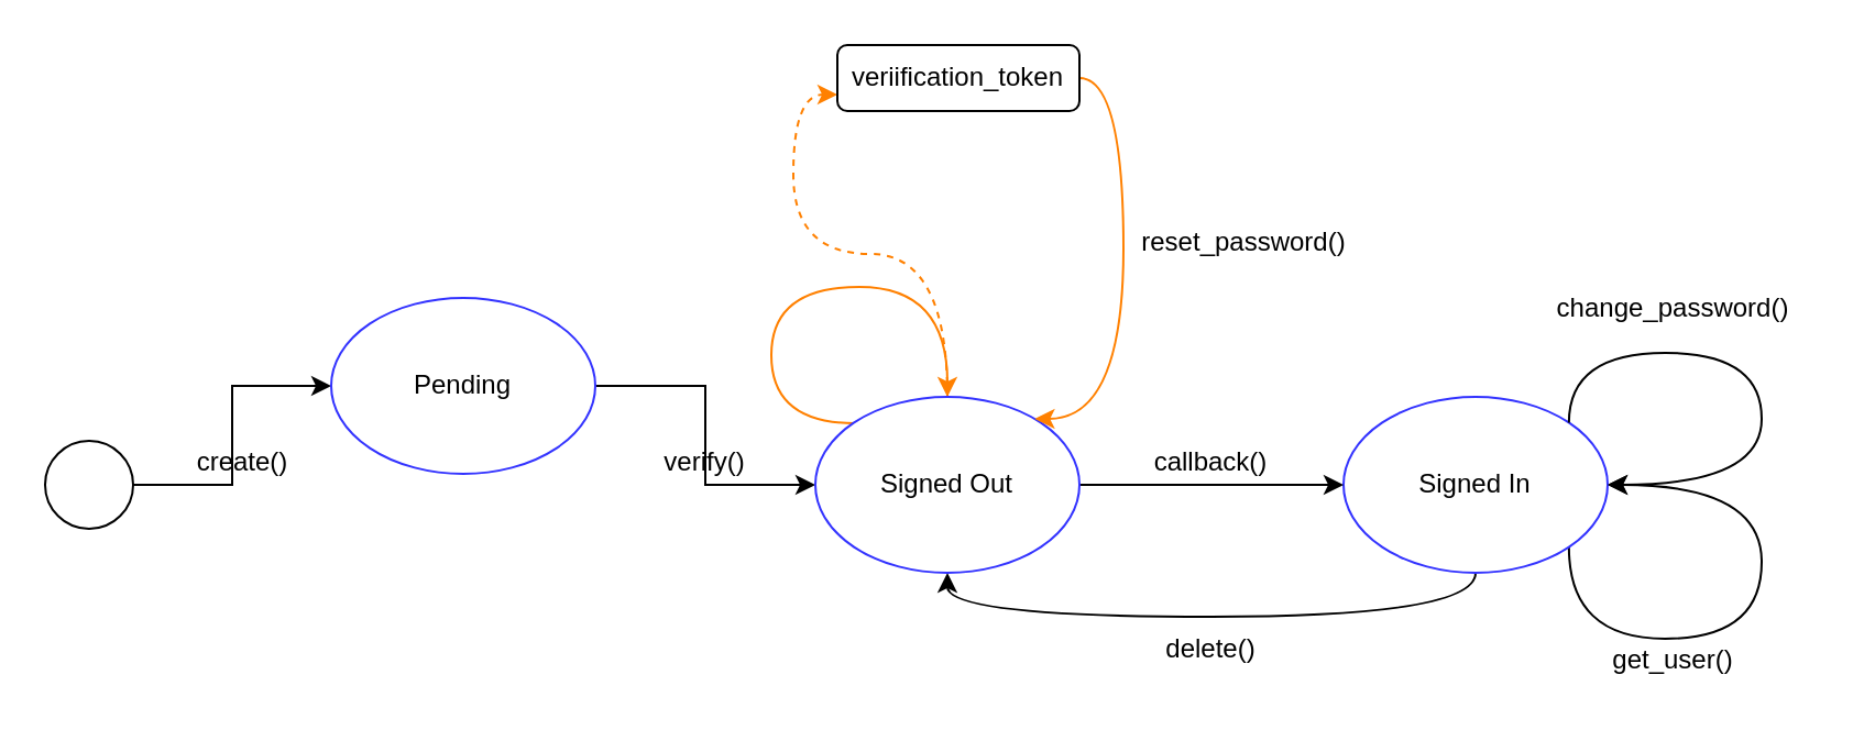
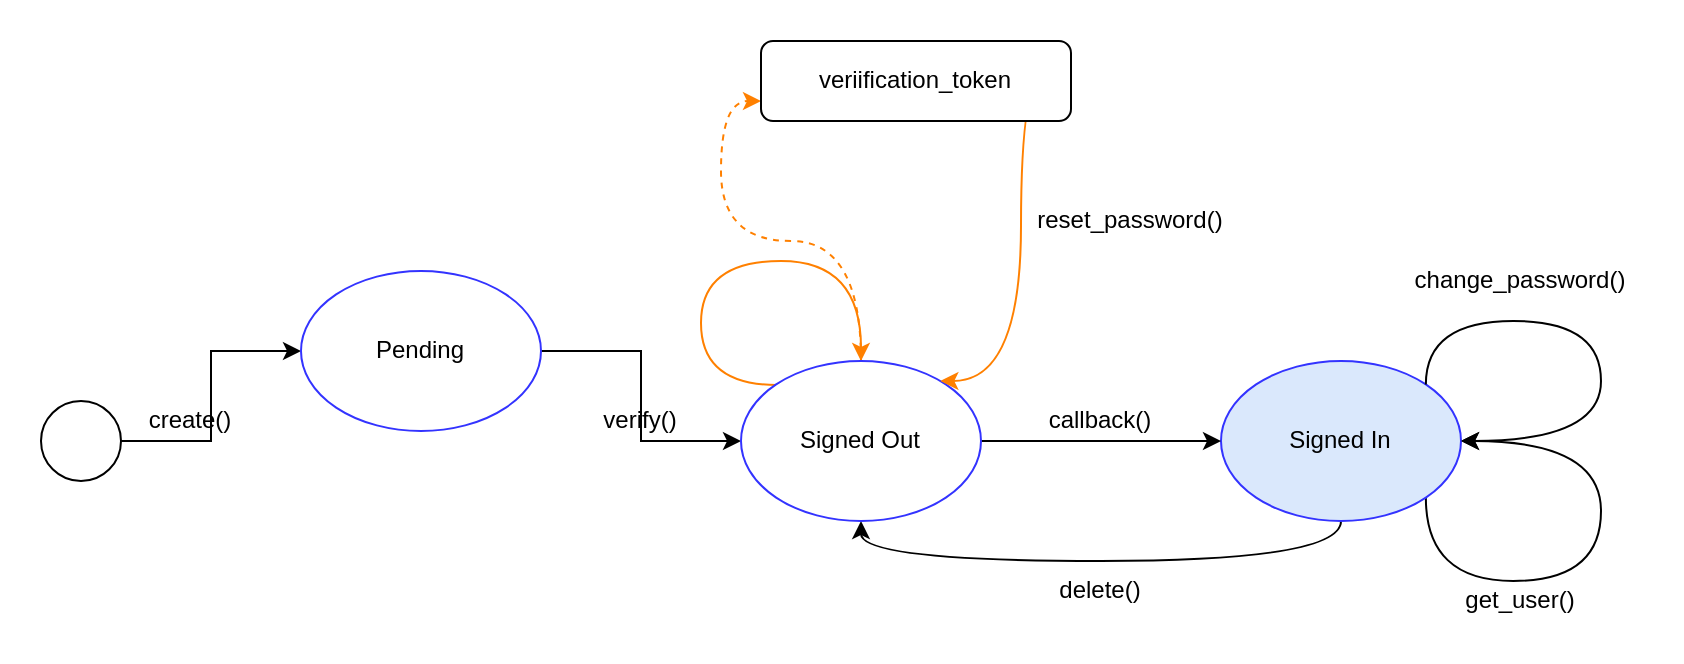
  <mxCell id="0" />
  <mxCell id="1" parent="0" />
  <mxCell id="2" value="&lt;br&gt;" style="edgeStyle=orthogonalEdgeStyle;rounded=0;orthogonalLoop=1;jettySize=auto;html=1;exitX=1;exitY=0.5;exitDx=0;exitDy=0;entryX=0;entryY=0.5;entryDx=0;entryDy=0;" edge="1" parent="1" source="3" target="5"><mxGeometry relative="1" as="geometry" /></mxCell>
  <mxCell id="3" value="" style="ellipse;whiteSpace=wrap;html=1;aspect=fixed;" vertex="1" parent="1"><mxGeometry x="20" y="200" width="40" height="40" as="geometry" /></mxCell>
  <mxCell id="4" style="edgeStyle=orthogonalEdgeStyle;rounded=0;orthogonalLoop=1;jettySize=auto;html=1;entryX=0;entryY=0.5;entryDx=0;entryDy=0;" edge="1" parent="1" source="5" target="12"><mxGeometry relative="1" as="geometry" /></mxCell>
  <mxCell id="5" value="Pending" style="ellipse;whiteSpace=wrap;html=1;strokeColor=#3333FF;" vertex="1" parent="1"><mxGeometry x="150" y="135" width="120" height="80" as="geometry" /></mxCell>
  <mxCell id="6" style="edgeStyle=orthogonalEdgeStyle;orthogonalLoop=1;jettySize=auto;html=1;entryX=0.5;entryY=1;entryDx=0;entryDy=0;exitX=0.5;exitY=1;exitDx=0;exitDy=0;curved=1;" edge="1" parent="1" source="8" target="12"><mxGeometry relative="1" as="geometry" /></mxCell>
  <mxCell id="7" style="edgeStyle=orthogonalEdgeStyle;orthogonalLoop=1;jettySize=auto;html=1;exitX=1;exitY=1;exitDx=0;exitDy=0;curved=1;" edge="1" parent="1" source="8"><mxGeometry relative="1" as="geometry"><mxPoint x="730" y="220" as="targetPoint" /><Array as="points"><mxPoint x="712" y="290" /><mxPoint x="800" y="290" /><mxPoint x="800" y="220" /></Array></mxGeometry></mxCell>
- <mxCell id="8" value="Signed In" style="ellipse;whiteSpace=wrap;html=1;strokeColor=#3333FF;" vertex="1" parent="1"><mxGeometry x="610" y="180" width="120" height="80" as="geometry" /></mxCell>
+ <mxCell id="8" value="Signed In" style="ellipse;whiteSpace=wrap;html=1;strokeColor=#3333FF;fillColor=#dae8fc;" vertex="1" parent="1"><mxGeometry x="610" y="180" width="120" height="80" as="geometry" /></mxCell>
  <mxCell id="9" style="edgeStyle=orthogonalEdgeStyle;rounded=0;orthogonalLoop=1;jettySize=auto;html=1;exitX=1;exitY=0.5;exitDx=0;exitDy=0;" edge="1" parent="1" source="12" target="8"><mxGeometry relative="1" as="geometry" /></mxCell>
  <mxCell id="10" style="edgeStyle=orthogonalEdgeStyle;orthogonalLoop=1;jettySize=auto;html=1;entryX=0.5;entryY=0;entryDx=0;entryDy=0;curved=1;strokeColor=#FF8000;" edge="1" parent="1" target="12"><mxGeometry relative="1" as="geometry"><mxPoint x="388" y="192" as="sourcePoint" /><Array as="points"><mxPoint x="350" y="192" /><mxPoint x="350" y="130" /><mxPoint x="430" y="130" /></Array></mxGeometry></mxCell>
  <mxCell id="11" style="edgeStyle=orthogonalEdgeStyle;curved=1;orthogonalLoop=1;jettySize=auto;html=1;entryX=0;entryY=0.75;entryDx=0;entryDy=0;strokeColor=#FF8000;dashed=1;" edge="1" parent="1" source="12" target="20"><mxGeometry relative="1" as="geometry" /></mxCell>
  <mxCell id="12" value="Signed Out" style="ellipse;whiteSpace=wrap;html=1;strokeColor=#3333FF;" vertex="1" parent="1"><mxGeometry x="370" y="180" width="120" height="80" as="geometry" /></mxCell>
- <mxCell id="13" value="create()" style="text;html=1;strokeColor=none;fillColor=none;align=center;verticalAlign=middle;whiteSpace=wrap;rounded=0;" vertex="1" parent="1"><mxGeometry x="90" y="200" width="40" height="20" as="geometry" /></mxCell>
+ <mxCell id="13" value="create()" style="text;html=1;strokeColor=none;fillColor=none;align=center;verticalAlign=middle;whiteSpace=wrap;rounded=0;" vertex="1" parent="1"><mxGeometry x="75" y="200" width="40" height="20" as="geometry" /></mxCell>
  <mxCell id="14" value="verify()" style="text;html=1;strokeColor=none;fillColor=none;align=center;verticalAlign=middle;whiteSpace=wrap;rounded=0;" vertex="1" parent="1"><mxGeometry x="300" y="200" width="40" height="20" as="geometry" /></mxCell>
  <mxCell id="15" value="callback()" style="text;html=1;strokeColor=none;fillColor=none;align=center;verticalAlign=middle;whiteSpace=wrap;rounded=0;" vertex="1" parent="1"><mxGeometry x="530" y="200" width="40" height="20" as="geometry" /></mxCell>
  <mxCell id="16" value="delete()" style="text;html=1;strokeColor=none;fillColor=none;align=center;verticalAlign=middle;whiteSpace=wrap;rounded=0;" vertex="1" parent="1"><mxGeometry x="530" y="285" width="40" height="20" as="geometry" /></mxCell>
  <mxCell id="17" style="edgeStyle=orthogonalEdgeStyle;orthogonalLoop=1;jettySize=auto;html=1;exitX=1;exitY=0;exitDx=0;exitDy=0;entryX=1;entryY=0.5;entryDx=0;entryDy=0;curved=1;" edge="1" parent="1" source="8" target="8"><mxGeometry relative="1" as="geometry"><mxPoint x="750" y="340" as="targetPoint" /><Array as="points"><mxPoint x="712" y="160" /><mxPoint x="800" y="160" /><mxPoint x="800" y="220" /></Array></mxGeometry></mxCell>
  <mxCell id="18" value="change_password()" style="text;html=1;strokeColor=none;fillColor=none;align=center;verticalAlign=middle;whiteSpace=wrap;rounded=0;" vertex="1" parent="1"><mxGeometry x="700" y="130" width="120" height="20" as="geometry" /></mxCell>
  <mxCell id="19" style="edgeStyle=orthogonalEdgeStyle;orthogonalLoop=1;jettySize=auto;html=1;exitX=1;exitY=0.5;exitDx=0;exitDy=0;curved=1;strokeColor=#FF8000;" edge="1" parent="1" source="20" target="12"><mxGeometry relative="1" as="geometry"><Array as="points"><mxPoint x="510" y="35" /><mxPoint x="510" y="190" /></Array></mxGeometry></mxCell>
- <mxCell id="20" value="veriification_token" style="rounded=1;whiteSpace=wrap;html=1;" vertex="1" parent="1"><mxGeometry x="380" y="20" width="110" height="30" as="geometry" /></mxCell>
+ <mxCell id="20" value="veriification_token" style="rounded=1;whiteSpace=wrap;html=1;" vertex="1" parent="1"><mxGeometry x="380" y="20" width="155" height="40" as="geometry" /></mxCell>
  <mxCell id="21" value="reset_password()" style="text;html=1;strokeColor=none;fillColor=none;align=center;verticalAlign=middle;whiteSpace=wrap;rounded=0;" vertex="1" parent="1"><mxGeometry x="500" y="100" width="130" height="20" as="geometry" /></mxCell>
  <mxCell id="22" value="get_user()" style="text;html=1;strokeColor=none;fillColor=none;align=center;verticalAlign=middle;whiteSpace=wrap;rounded=0;" vertex="1" parent="1"><mxGeometry x="720" y="290" width="80" height="20" as="geometry" /></mxCell>
